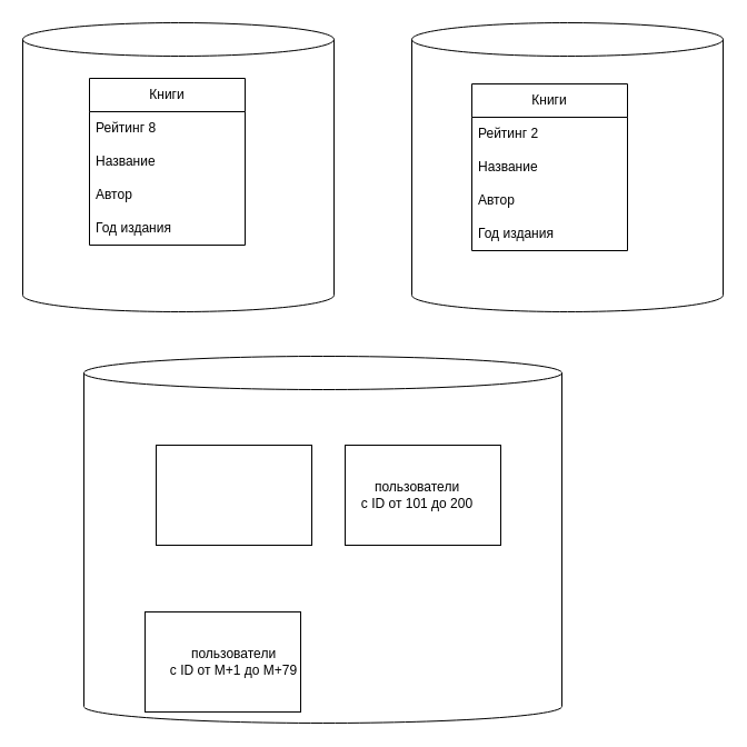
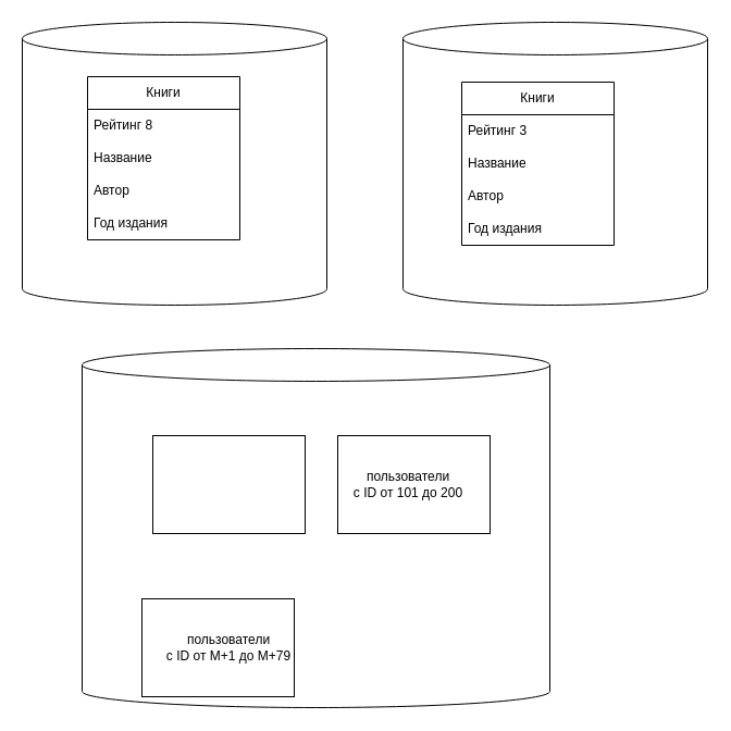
  <mxCell id="0" />
  <mxCell id="1" parent="0" />
  <mxCell id="2" value="" style="shape=cylinder3;whiteSpace=wrap;html=1;boundedLbl=1;backgroundOutline=1;size=15;" vertex="1" parent="1"><mxGeometry x="20" y="20" width="280" height="260" as="geometry" /></mxCell>
  <mxCell id="3" value="Книги" style="swimlane;fontStyle=0;childLayout=stackLayout;horizontal=1;startSize=30;horizontalStack=0;resizeParent=1;resizeParentMax=0;resizeLast=0;collapsible=1;marginBottom=0;whiteSpace=wrap;html=1;" vertex="1" parent="1"><mxGeometry x="80" y="70" width="140" height="150" as="geometry" /></mxCell>
  <mxCell id="4" value="Рейтинг 8" style="text;strokeColor=none;fillColor=none;align=left;verticalAlign=middle;spacingLeft=4;spacingRight=4;overflow=hidden;points=[[0,0.5],[1,0.5]];portConstraint=eastwest;rotatable=0;whiteSpace=wrap;html=1;" vertex="1" parent="3"><mxGeometry y="30" width="140" height="30" as="geometry" /></mxCell>
  <mxCell id="5" value="Название" style="text;strokeColor=none;fillColor=none;align=left;verticalAlign=middle;spacingLeft=4;spacingRight=4;overflow=hidden;points=[[0,0.5],[1,0.5]];portConstraint=eastwest;rotatable=0;whiteSpace=wrap;html=1;" vertex="1" parent="3"><mxGeometry y="60" width="140" height="30" as="geometry" /></mxCell>
  <mxCell id="6" value="Автор" style="text;strokeColor=none;fillColor=none;align=left;verticalAlign=middle;spacingLeft=4;spacingRight=4;overflow=hidden;points=[[0,0.5],[1,0.5]];portConstraint=eastwest;rotatable=0;whiteSpace=wrap;html=1;" vertex="1" parent="3"><mxGeometry y="90" width="140" height="30" as="geometry" /></mxCell>
  <mxCell id="7" value="Год издания" style="text;strokeColor=none;fillColor=none;align=left;verticalAlign=middle;spacingLeft=4;spacingRight=4;overflow=hidden;points=[[0,0.5],[1,0.5]];portConstraint=eastwest;rotatable=0;whiteSpace=wrap;html=1;" vertex="1" parent="3"><mxGeometry y="120" width="140" height="30" as="geometry" /></mxCell>
  <mxCell id="8" value="" style="shape=cylinder3;whiteSpace=wrap;html=1;boundedLbl=1;backgroundOutline=1;size=15;" vertex="1" parent="1"><mxGeometry x="370" y="20" width="280" height="260" as="geometry" /></mxCell>
  <mxCell id="9" value="Книги" style="swimlane;fontStyle=0;childLayout=stackLayout;horizontal=1;startSize=30;horizontalStack=0;resizeParent=1;resizeParentMax=0;resizeLast=0;collapsible=1;marginBottom=0;whiteSpace=wrap;html=1;" vertex="1" parent="1"><mxGeometry x="424" y="75" width="140" height="150" as="geometry" /></mxCell>
- <mxCell id="10" value="Рейтинг 2" style="text;strokeColor=none;fillColor=none;align=left;verticalAlign=middle;spacingLeft=4;spacingRight=4;overflow=hidden;points=[[0,0.5],[1,0.5]];portConstraint=eastwest;rotatable=0;whiteSpace=wrap;html=1;" vertex="1" parent="9"><mxGeometry y="30" width="140" height="30" as="geometry" /></mxCell>
+ <mxCell id="10" value="Рейтинг 3" style="text;strokeColor=none;fillColor=none;align=left;verticalAlign=middle;spacingLeft=4;spacingRight=4;overflow=hidden;points=[[0,0.5],[1,0.5]];portConstraint=eastwest;rotatable=0;whiteSpace=wrap;html=1;" vertex="1" parent="9"><mxGeometry y="30" width="140" height="30" as="geometry" /></mxCell>
  <mxCell id="11" value="Название" style="text;strokeColor=none;fillColor=none;align=left;verticalAlign=middle;spacingLeft=4;spacingRight=4;overflow=hidden;points=[[0,0.5],[1,0.5]];portConstraint=eastwest;rotatable=0;whiteSpace=wrap;html=1;" vertex="1" parent="9"><mxGeometry y="60" width="140" height="30" as="geometry" /></mxCell>
  <mxCell id="12" value="Автор" style="text;strokeColor=none;fillColor=none;align=left;verticalAlign=middle;spacingLeft=4;spacingRight=4;overflow=hidden;points=[[0,0.5],[1,0.5]];portConstraint=eastwest;rotatable=0;whiteSpace=wrap;html=1;" vertex="1" parent="9"><mxGeometry y="90" width="140" height="30" as="geometry" /></mxCell>
  <mxCell id="13" value="Год издания" style="text;strokeColor=none;fillColor=none;align=left;verticalAlign=middle;spacingLeft=4;spacingRight=4;overflow=hidden;points=[[0,0.5],[1,0.5]];portConstraint=eastwest;rotatable=0;whiteSpace=wrap;html=1;" vertex="1" parent="9"><mxGeometry y="120" width="140" height="30" as="geometry" /></mxCell>
  <mxCell id="14" value="" style="shape=cylinder3;whiteSpace=wrap;html=1;boundedLbl=1;backgroundOutline=1;size=15;" vertex="1" parent="1"><mxGeometry x="75" y="320" width="430" height="330" as="geometry" /></mxCell>
  <mxCell id="15" value="" style="rounded=0;whiteSpace=wrap;html=1;" vertex="1" parent="1"><mxGeometry x="140" y="400" width="140" height="90" as="geometry" /></mxCell>
  <mxCell id="16" value="" style="rounded=0;whiteSpace=wrap;html=1;" vertex="1" parent="1"><mxGeometry x="310" y="400" width="140" height="90" as="geometry" /></mxCell>
  <mxCell id="17" value="&lt;div&gt;пользователи&lt;/div&gt;&lt;div&gt;с ID от 101 до 200&lt;br&gt;&lt;/div&gt;" style="text;html=1;strokeColor=none;fillColor=none;align=center;verticalAlign=middle;whiteSpace=wrap;rounded=0;" vertex="1" parent="1"><mxGeometry x="315" y="415" width="120" height="60" as="geometry" /></mxCell>
  <mxCell id="18" value="" style="rounded=0;whiteSpace=wrap;html=1;" vertex="1" parent="1"><mxGeometry x="130" y="550" width="140" height="90" as="geometry" /></mxCell>
  <mxCell id="19" value="&lt;div&gt;пользователи&lt;/div&gt;&lt;div&gt;с ID от M+1 до M+79&lt;br&gt;&lt;/div&gt;" style="text;html=1;strokeColor=none;fillColor=none;align=center;verticalAlign=middle;whiteSpace=wrap;rounded=0;" vertex="1" parent="1"><mxGeometry x="150" y="565" width="120" height="60" as="geometry" /></mxCell>
